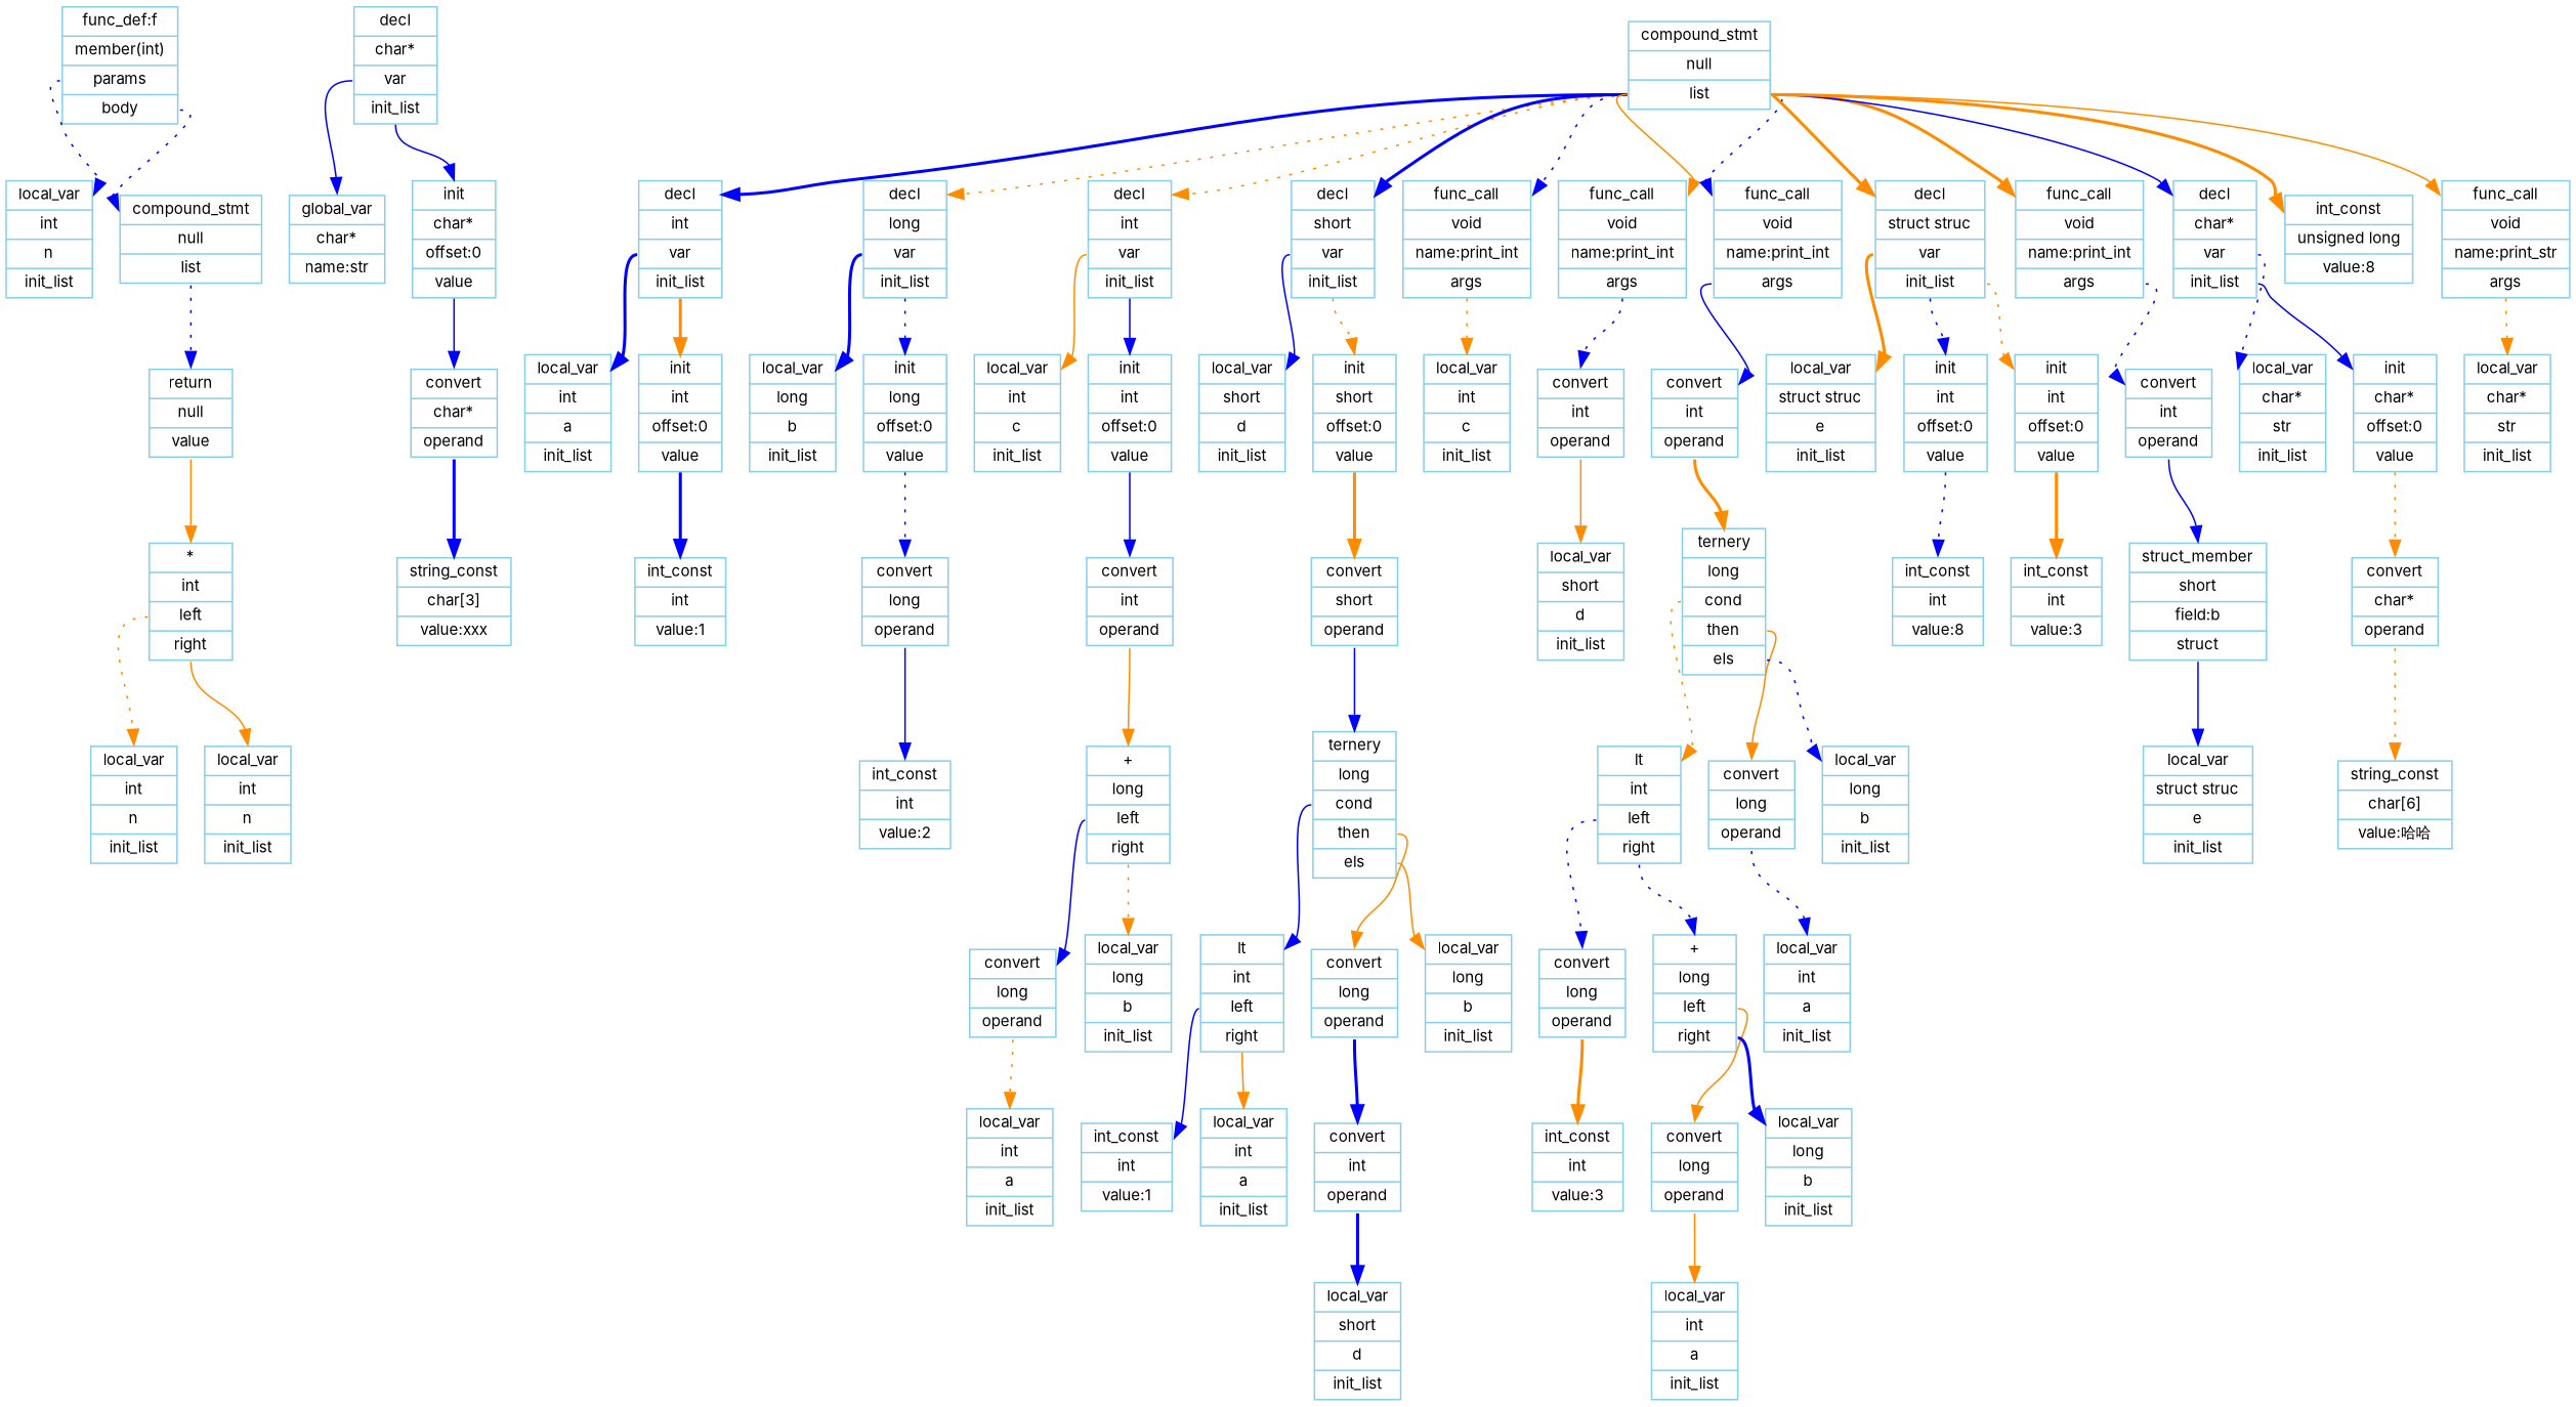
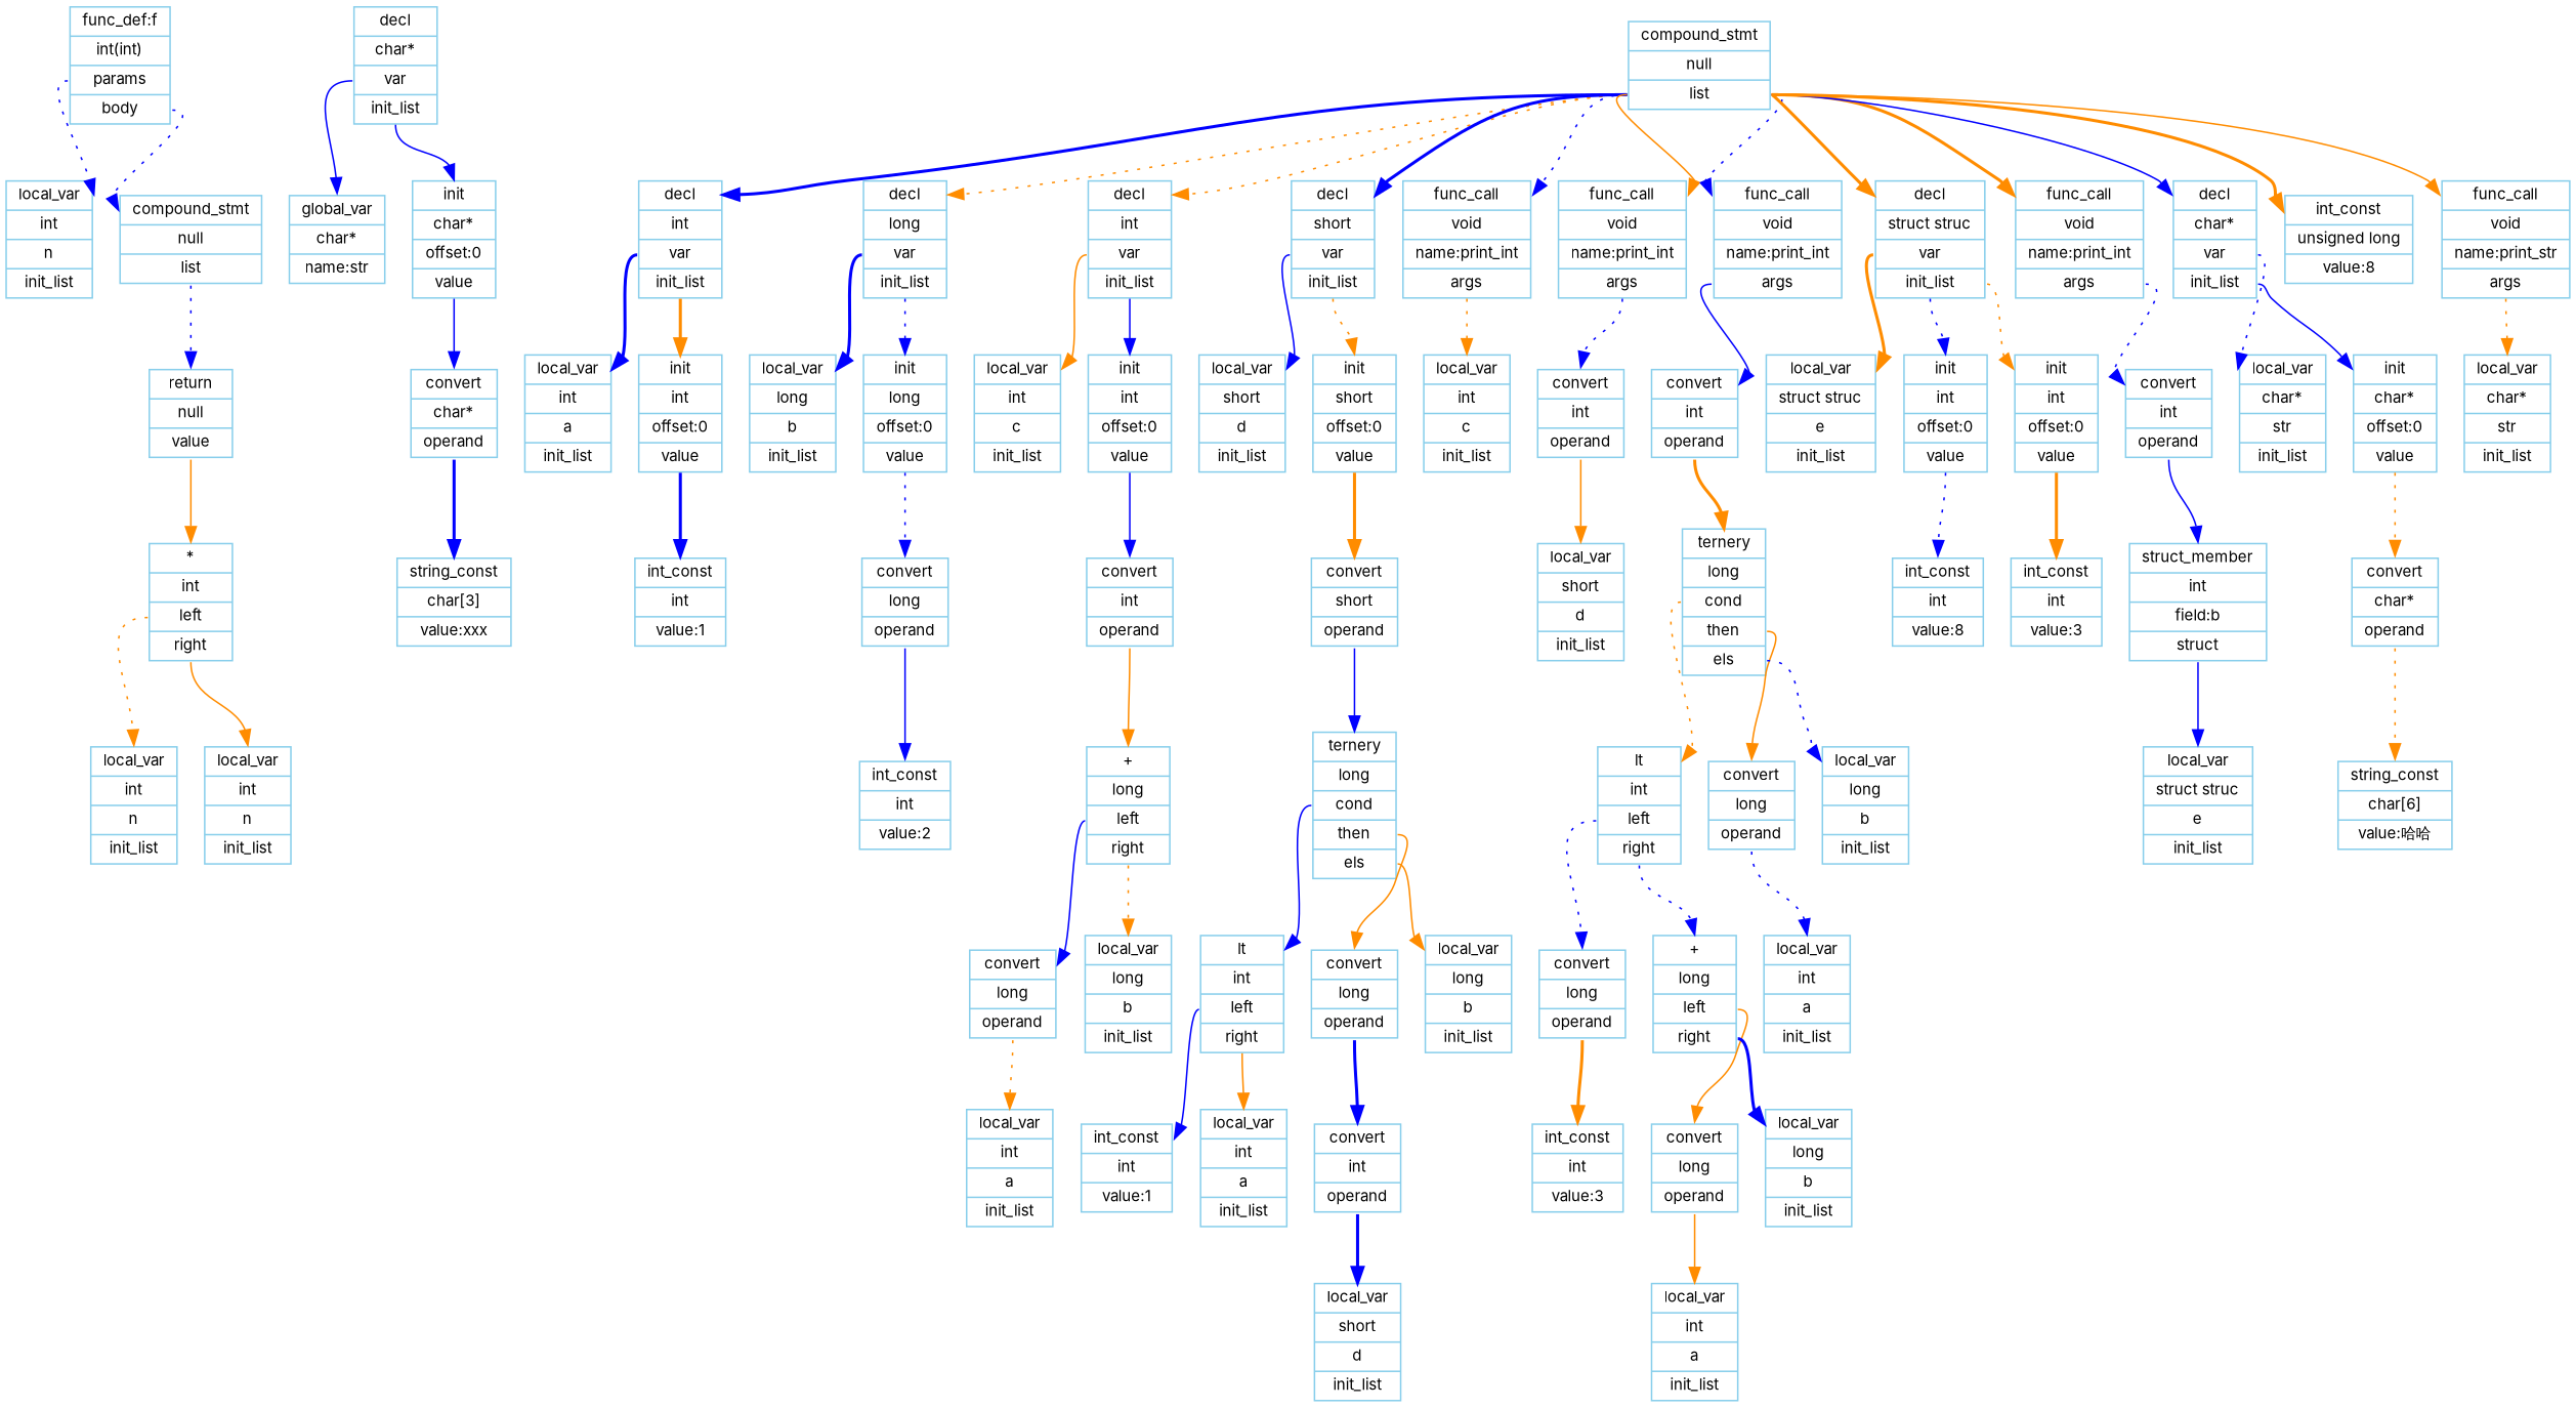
  digraph {
    fontname=Inter
    node [color=skyblue fontname=Inter fontsize=10 shape=record]
    edge [color=blue fontname=Inter fontsize=10 headport=head style=solid tailport=operand]
-   n1 [label="{<head>func_def:f|<type>member(int)|<params>params|<body>body}"]
+   n1 [label="{<head>func_def:f|<type>int(int)|<params>params|<body>body}"]
    n2 [label="{<head>local_var|<type>int|<name>n|<list>init_list}"]
    n3 [label="{<head>compound_stmt|null|<list>list}"]
    n4 [label="{<head>return|null|<value>value}"]
    n5 [label="{<head>*|<type>int|<left_operand>left|<right_operand>right}"]
    n6 [label="{<head>local_var|<type>int|<name>n|<list>init_list}"]
    n7 [label="{<head>local_var|<type>int|<name>n|<list>init_list}"]
    n8 [label="{<head>decl|<type>char*|<var>var|<init_list>init_list}"]
    n9 [label="{<head>global_var|<type>char*|name:str}"]
    n10 [label="{<head>init|<type>char*|offset:0|<value>value}"]
    n11 [label="{<head>convert|<type>char*|<operand>operand}"]
    n12 [label="{<head>string_const|<type>char[3]|value:xxx}"]
    n13 [label="{<head>compound_stmt|null|<list>list}"]
    n14 [label="{<head>decl|<type>int|<var>var|<init_list>init_list}"]
    n15 [label="{<head>decl|<type>long|<var>var|<init_list>init_list}"]
    n16 [label="{<head>decl|<type>int|<var>var|<init_list>init_list}"]
    n17 [label="{<head>decl|<type>short|<var>var|<init_list>init_list}"]
    n18 [label="{<head>func_call|<type>void|name:print_int|<args>args}"]
    n19 [label="{<head>func_call|<type>void|name:print_int|<args>args}"]
    n20 [label="{<head>func_call|<type>void|name:print_int|<args>args}"]
    n21 [label="{<head>decl|<type>struct struc|<var>var|<init_list>init_list}"]
    n22 [label="{<head>func_call|<type>void|name:print_int|<args>args}"]
    n23 [label="{<head>decl|<type>char*|<var>var|<init_list>init_list}"]
    n24 [label="{<head>int_const|<type>unsigned long|value:8}"]
    n25 [label="{<head>func_call|<type>void|name:print_str|<args>args}"]
    n26 [label="{<head>local_var|<type>int|<name>a|<list>init_list}"]
    n27 [label="{<head>init|<type>int|offset:0|<value>value}"]
    n28 [label="{<head>local_var|<type>long|<name>b|<list>init_list}"]
    n29 [label="{<head>init|<type>long|offset:0|<value>value}"]
    n30 [label="{<head>local_var|<type>int|<name>c|<list>init_list}"]
    n31 [label="{<head>init|<type>int|offset:0|<value>value}"]
    n32 [label="{<head>local_var|<type>short|<name>d|<list>init_list}"]
    n33 [label="{<head>init|<type>short|offset:0|<value>value}"]
    n34 [label="{<head>local_var|<type>int|<name>c|<list>init_list}"]
    n35 [label="{<head>convert|<type>int|<operand>operand}"]
    n36 [label="{<head>convert|<type>int|<operand>operand}"]
    n37 [label="{<head>local_var|<type>struct struc|<name>e|<list>init_list}"]
    n38 [label="{<head>init|<type>int|offset:0|<value>value}"]
    n39 [label="{<head>init|<type>int|offset:0|<value>value}"]
    n40 [label="{<head>convert|<type>int|<operand>operand}"]
    n41 [label="{<head>local_var|<type>char*|<name>str|<list>init_list}"]
    n42 [label="{<head>init|<type>char*|offset:0|<value>value}"]
    n43 [label="{<head>local_var|<type>char*|<name>str|<list>init_list}"]
    n44 [label="{<head>int_const|<type>int|value:1}"]
    n45 [label="{<head>convert|<type>long|<operand>operand}"]
    n46 [label="{<head>int_const|<type>int|value:2}"]
    n47 [label="{<head>convert|<type>int|<operand>operand}"]
    n48 [label="{<head>+|<type>long|<left_operand>left|<right_operand>right}"]
    n49 [label="{<head>convert|<type>long|<operand>operand}"]
    n50 [label="{<head>local_var|<type>long|<name>b|<list>init_list}"]
    n51 [label="{<head>local_var|<type>int|<name>a|<list>init_list}"]
    n52 [label="{<head>convert|<type>short|<operand>operand}"]
    n53 [label="{<head>ternery|<type>long|<cond>cond|<then>then|<els>els}"]
    n54 [label="{<head>lt|<type>int|<left_operand>left|<right_operand>right}"]
    n55 [label="{<head>convert|<type>long|<operand>operand}"]
    n56 [label="{<head>local_var|<type>long|<name>b|<list>init_list}"]
    n57 [label="{<head>int_const|<type>int|value:1}"]
    n58 [label="{<head>local_var|<type>int|<name>a|<list>init_list}"]
    n59 [label="{<head>convert|<type>int|<operand>operand}"]
    n60 [label="{<head>local_var|<type>short|<name>d|<list>init_list}"]
    n61 [label="{<head>local_var|<type>short|<name>d|<list>init_list}"]
    n62 [label="{<head>ternery|<type>long|<cond>cond|<then>then|<els>els}"]
    n63 [label="{<head>lt|<type>int|<left_operand>left|<right_operand>right}"]
    n64 [label="{<head>convert|<type>long|<operand>operand}"]
    n65 [label="{<head>local_var|<type>long|<name>b|<list>init_list}"]
    n66 [label="{<head>convert|<type>long|<operand>operand}"]
    n67 [label="{<head>+|<type>long|<left_operand>left|<right_operand>right}"]
    n68 [label="{<head>local_var|<type>int|<name>a|<list>init_list}"]
    n69 [label="{<head>int_const|<type>int|value:3}"]
    n70 [label="{<head>convert|<type>long|<operand>operand}"]
    n71 [label="{<head>local_var|<type>long|<name>b|<list>init_list}"]
    n72 [label="{<head>local_var|<type>int|<name>a|<list>init_list}"]
    n73 [label="{<head>int_const|<type>int|value:8}"]
    n74 [label="{<head>int_const|<type>int|value:3}"]
-   n75 [label="{<head>struct_member|<type>short|field:b|<struct>struct}"]
+   n75 [label="{<head>struct_member|<type>int|field:b|<struct>struct}"]
    n76 [label="{<head>local_var|<type>struct struc|<name>e|<list>init_list}"]
    n77 [label="{<head>convert|<type>char*|<operand>operand}"]
    n78 [label="{<head>string_const|<type>char[6]|value:哈哈}"]
    n1 -> n2 [style=dotted tailport=params]
    n1 -> n3 [style=dotted tailport=body]
    n3 -> n4 [style=dotted tailport=list]
    n4 -> n5 [color=darkorange tailport=value]
    n5 -> n6 [color=darkorange style=dotted tailport=left_operand]
    n5 -> n7 [color=darkorange tailport=right_operand]
    n8 -> n9 [tailport=var]
    n8 -> n10 [tailport=init_list]
    n10 -> n11 [tailport=value]
    n11 -> n12 [style=bold]
    n13 -> n14 [style=bold tailport=list]
    n13 -> n15 [color=darkorange style=dotted tailport=list]
    n13 -> n16 [color=darkorange style=dotted tailport=list]
    n13 -> n17 [style=bold tailport=list]
    n13 -> n18 [style=dotted tailport=list]
    n13 -> n19 [color=darkorange tailport=list]
    n13 -> n20 [style=dotted tailport=list]
    n13 -> n21 [color=darkorange style=bold tailport=list]
    n13 -> n22 [color=darkorange style=bold tailport=list]
    n13 -> n23 [tailport=list]
    n13 -> n24 [color=darkorange style=bold tailport=list]
    n13 -> n25 [color=darkorange tailport=list]
    n14 -> n26 [style=bold tailport=var]
    n14 -> n27 [color=darkorange style=bold tailport=init_list]
    n15 -> n28 [style=bold tailport=var]
    n15 -> n29 [style=dotted tailport=init_list]
    n16 -> n30 [color=darkorange tailport=var]
    n16 -> n31 [tailport=init_list]
    n17 -> n32 [tailport=var]
    n17 -> n33 [color=darkorange style=dotted tailport=init_list]
    n18 -> n34 [color=darkorange style=dotted tailport=args]
    n19 -> n35 [style=dotted tailport=args]
    n20 -> n36 [tailport=args]
    n21 -> n37 [color=darkorange style=bold tailport=var]
    n21 -> n38 [style=dotted tailport=init_list]
    n21 -> n39 [color=darkorange style=dotted tailport=init_list]
    n22 -> n40 [style=dotted tailport=args]
    n23 -> n41 [style=dotted tailport=var]
    n23 -> n42 [tailport=init_list]
    n25 -> n43 [color=darkorange style=dotted tailport=args]
    n27 -> n44 [style=bold tailport=value]
    n29 -> n45 [style=dotted tailport=value]
    n31 -> n47 [tailport=value]
    n33 -> n52 [color=darkorange style=bold tailport=value]
    n35 -> n61 [color=darkorange]
    n36 -> n62 [color=darkorange style=bold]
    n38 -> n73 [style=dotted tailport=value]
    n39 -> n74 [color=darkorange style=bold tailport=value]
    n40 -> n75
    n42 -> n77 [color=darkorange style=dotted tailport=value]
    n45 -> n46
    n47 -> n48 [color=darkorange]
    n48 -> n49 [tailport=left_operand]
    n48 -> n50 [color=darkorange style=dotted tailport=right_operand]
    n49 -> n51 [color=darkorange style=dotted]
    n52 -> n53
    n53 -> n54 [tailport=cond]
    n53 -> n55 [color=darkorange tailport=then]
    n53 -> n56 [color=darkorange tailport=els]
    n54 -> n57 [tailport=left_operand]
    n54 -> n58 [color=darkorange tailport=right_operand]
    n55 -> n59 [style=bold]
    n59 -> n60 [style=bold]
    n62 -> n63 [color=darkorange style=dotted tailport=cond]
    n62 -> n64 [color=darkorange tailport=then]
    n62 -> n65 [style=dotted tailport=els]
    n63 -> n66 [style=dotted tailport=left_operand]
    n63 -> n67 [style=dotted tailport=right_operand]
    n64 -> n68 [style=dotted]
    n66 -> n69 [color=darkorange style=bold]
    n67 -> n70 [color=darkorange tailport=left_operand]
    n67 -> n71 [style=bold tailport=right_operand]
    n70 -> n72 [color=darkorange]
    n75 -> n76 [tailport=struct]
    n77 -> n78 [color=darkorange style=dotted]
  }
